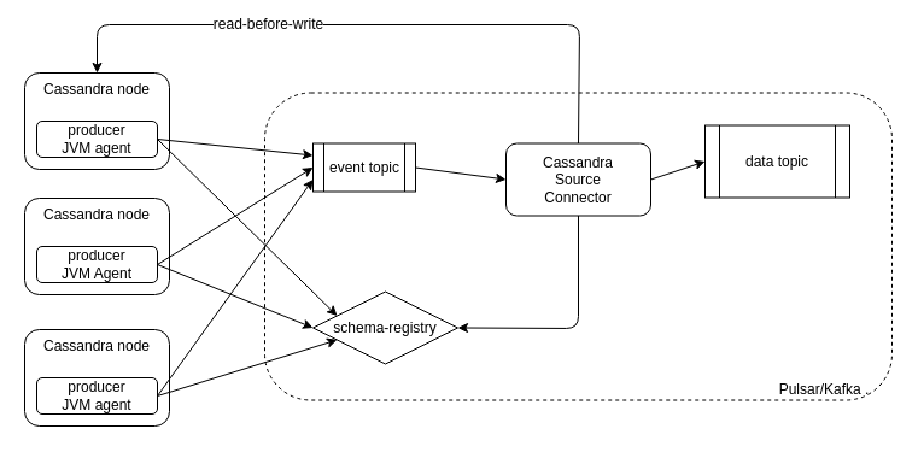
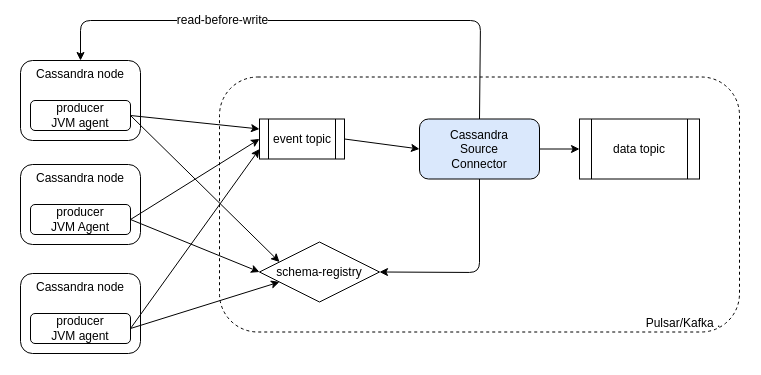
  <mxCell id="0" />
  <mxCell id="1" parent="0" />
  <mxCell id="2" value="Pulsar/Kafka .&amp;nbsp; &amp;nbsp; &amp;nbsp;" style="rounded=1;whiteSpace=wrap;html=1;fillColor=none;dashed=1;verticalAlign=bottom;align=right;" parent="1" vertex="1"><mxGeometry x="219" y="76.5" width="520" height="255" as="geometry" /></mxCell>
  <mxCell id="3" value="Cassandra node" style="rounded=1;whiteSpace=wrap;html=1;verticalAlign=top;" parent="1" vertex="1"><mxGeometry x="20" y="60" width="120" height="80" as="geometry" /></mxCell>
  <mxCell id="4" value="producer &lt;br&gt;JVM agent" style="rounded=1;whiteSpace=wrap;html=1;" parent="1" vertex="1"><mxGeometry x="30" y="100" width="100" height="30" as="geometry" /></mxCell>
  <mxCell id="5" value="event topic" style="shape=process;whiteSpace=wrap;html=1;backgroundOutline=1;" parent="1" vertex="1"><mxGeometry x="259" y="118.5" width="85" height="40" as="geometry" /></mxCell>
  <mxCell id="6" value="Cassandra node" style="rounded=1;whiteSpace=wrap;html=1;verticalAlign=top;" parent="1" vertex="1"><mxGeometry x="20" y="164" width="120" height="80" as="geometry" /></mxCell>
  <mxCell id="7" value="producer&lt;br&gt;JVM Agent" style="rounded=1;whiteSpace=wrap;html=1;" parent="1" vertex="1"><mxGeometry x="30" y="204" width="100" height="30" as="geometry" /></mxCell>
  <mxCell id="8" value="Cassandra node" style="rounded=1;whiteSpace=wrap;html=1;verticalAlign=top;" parent="1" vertex="1"><mxGeometry x="20" y="273" width="120" height="80" as="geometry" /></mxCell>
  <mxCell id="9" value="producer&lt;br&gt;JVM agent" style="rounded=1;whiteSpace=wrap;html=1;" parent="1" vertex="1"><mxGeometry x="30" y="313" width="100" height="30" as="geometry" /></mxCell>
- <mxCell id="10" value="Cassandra&lt;br&gt;Source&lt;br&gt;Connector" style="rounded=1;whiteSpace=wrap;html=1;" parent="1" vertex="1"><mxGeometry x="419" y="118.5" width="120" height="60" as="geometry" /></mxCell>
- <mxCell id="11" value="data topic" style="shape=process;whiteSpace=wrap;html=1;backgroundOutline=1;" parent="1" vertex="1"><mxGeometry x="584" y="103.5" width="120" height="60" as="geometry" /></mxCell>
+ <mxCell id="10" value="Cassandra&lt;br&gt;Source&lt;br&gt;Connector" style="rounded=1;whiteSpace=wrap;html=1;fillColor=#dae8fc;" parent="1" vertex="1"><mxGeometry x="419" y="118.5" width="120" height="60" as="geometry" /></mxCell>
+ <mxCell id="11" value="data topic" style="shape=process;whiteSpace=wrap;html=1;backgroundOutline=1;" parent="1" vertex="1"><mxGeometry x="579" y="118.5" width="120" height="60" as="geometry" /></mxCell>
  <mxCell id="12" value="" style="endArrow=classic;html=1;exitX=1;exitY=0.5;exitDx=0;exitDy=0;entryX=0;entryY=0.25;entryDx=0;entryDy=0;" parent="1" source="4" target="5" edge="1"><mxGeometry width="50" height="50" relative="1" as="geometry"><mxPoint x="180" y="140" as="sourcePoint" /><mxPoint x="230" y="90" as="targetPoint" /></mxGeometry></mxCell>
  <mxCell id="13" value="" style="endArrow=classic;html=1;exitX=1;exitY=0.5;exitDx=0;exitDy=0;entryX=0;entryY=0.75;entryDx=0;entryDy=0;" parent="1" source="9" target="5" edge="1"><mxGeometry width="50" height="50" relative="1" as="geometry"><mxPoint x="110" y="110" as="sourcePoint" /><mxPoint x="230" y="215" as="targetPoint" /></mxGeometry></mxCell>
  <mxCell id="14" value="" style="endArrow=classic;html=1;exitX=1;exitY=0.5;exitDx=0;exitDy=0;entryX=0;entryY=0.5;entryDx=0;entryDy=0;" parent="1" source="7" target="5" edge="1"><mxGeometry width="50" height="50" relative="1" as="geometry"><mxPoint x="110" y="350" as="sourcePoint" /><mxPoint x="230" y="245" as="targetPoint" /></mxGeometry></mxCell>
  <mxCell id="15" value="" style="endArrow=classic;html=1;exitX=1;exitY=0.5;exitDx=0;exitDy=0;entryX=0;entryY=0.5;entryDx=0;entryDy=0;" parent="1" source="5" target="10" edge="1"><mxGeometry width="50" height="50" relative="1" as="geometry"><mxPoint x="109" y="158.5" as="sourcePoint" /><mxPoint x="229" y="158.5" as="targetPoint" /></mxGeometry></mxCell>
  <mxCell id="16" value="" style="endArrow=classic;html=1;exitX=1;exitY=0.5;exitDx=0;exitDy=0;entryX=0;entryY=0.5;entryDx=0;entryDy=0;" parent="1" source="10" target="11" edge="1"><mxGeometry width="50" height="50" relative="1" as="geometry"><mxPoint x="119" y="168.5" as="sourcePoint" /><mxPoint x="239" y="168.5" as="targetPoint" /></mxGeometry></mxCell>
  <mxCell id="17" value="" style="endArrow=classic;html=1;exitX=0.5;exitY=0;exitDx=0;exitDy=0;entryX=0.5;entryY=0;entryDx=0;entryDy=0;" parent="1" source="10" target="3" edge="1"><mxGeometry width="50" height="50" relative="1" as="geometry"><mxPoint x="450" y="130" as="sourcePoint" /><mxPoint x="500" y="80" as="targetPoint" /><Array as="points"><mxPoint x="480" y="20" /><mxPoint x="80" y="20" /></Array></mxGeometry></mxCell>
  <mxCell id="18" value="read-before-write" style="text;html=1;align=center;verticalAlign=middle;resizable=0;points=[];;labelBackgroundColor=#ffffff;" parent="17" vertex="1" connectable="0"><mxGeometry x="0.325" y="-1" relative="1" as="geometry"><mxPoint as="offset" /></mxGeometry></mxCell>
  <mxCell id="19" value="" style="endArrow=classic;html=1;entryX=0;entryY=0.75;entryDx=0;entryDy=0;exitX=1;exitY=0.5;exitDx=0;exitDy=0;" edge="1" parent="1" source="9" target="23"><mxGeometry width="50" height="50" relative="1" as="geometry"><mxPoint x="334" y="394" as="sourcePoint" /><mxPoint x="264" y="321" as="targetPoint" /></mxGeometry></mxCell>
  <mxCell id="20" value="" style="endArrow=classic;html=1;exitX=0.5;exitY=1;exitDx=0;exitDy=0;entryX=1;entryY=0.5;entryDx=0;entryDy=0;" edge="1" parent="1" source="10" target="23"><mxGeometry width="50" height="50" relative="1" as="geometry"><mxPoint x="594" y="264.5" as="sourcePoint" /><mxPoint x="335" y="249.5" as="targetPoint" /><Array as="points"><mxPoint x="479" y="272" /></Array></mxGeometry></mxCell>
  <mxCell id="21" value="" style="endArrow=classic;html=1;exitX=1;exitY=0.5;exitDx=0;exitDy=0;entryX=0;entryY=0.5;entryDx=0;entryDy=0;" edge="1" parent="1" source="7" target="23"><mxGeometry width="50" height="50" relative="1" as="geometry"><mxPoint x="140" y="344.25" as="sourcePoint" /><mxPoint x="264" y="321" as="targetPoint" /></mxGeometry></mxCell>
  <mxCell id="22" value="" style="endArrow=classic;html=1;exitX=1;exitY=0.5;exitDx=0;exitDy=0;entryX=0;entryY=0.25;entryDx=0;entryDy=0;" edge="1" parent="1" source="4" target="23"><mxGeometry width="50" height="50" relative="1" as="geometry"><mxPoint x="140" y="229" as="sourcePoint" /><mxPoint x="264" y="321" as="targetPoint" /></mxGeometry></mxCell>
  <mxCell id="23" value="schema-registry" style="rhombus;whiteSpace=wrap;html=1;" vertex="1" parent="1"><mxGeometry x="259" y="241.5" width="120" height="60" as="geometry" /></mxCell>
